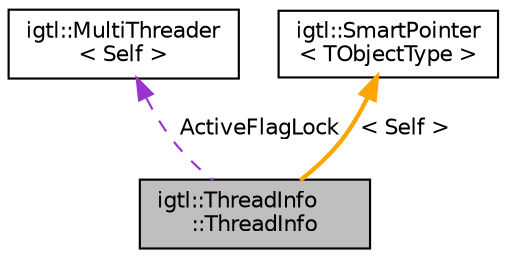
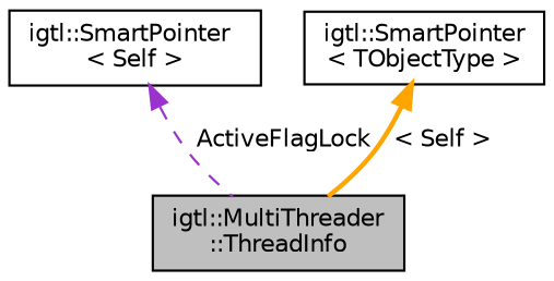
  digraph {
    node [color=black fillcolor=white fontname=Helvetica fontsize=10 shape=record style=filled]
    edge [dir=back fontname=Helvetica fontsize=10 labelfontname=Helvetica labelfontsize=10]
-   n1 [fillcolor=grey75 fontcolor=black height=0.2 label="igtl::ThreadInfo\l::ThreadInfo" width=0.4]
-   n2 [height=0.2 label="igtl::MultiThreader\l\< Self \>" width=0.4]
+   n1 [fillcolor=grey75 fontcolor=black height=0.2 label="igtl::MultiThreader\l::ThreadInfo" width=0.4]
+   n2 [height=0.2 label="igtl::SmartPointer\l\< Self \>" width=0.4]
    n3 [height=0.2 label="igtl::SmartPointer\l\< TObjectType \>" width=0.4]
    n2 -> n1 [color=darkorchid3 label=" ActiveFlagLock" style=dashed]
    n3 -> n1 [color=orange label=" \< Self \>" style=bold]
  }
